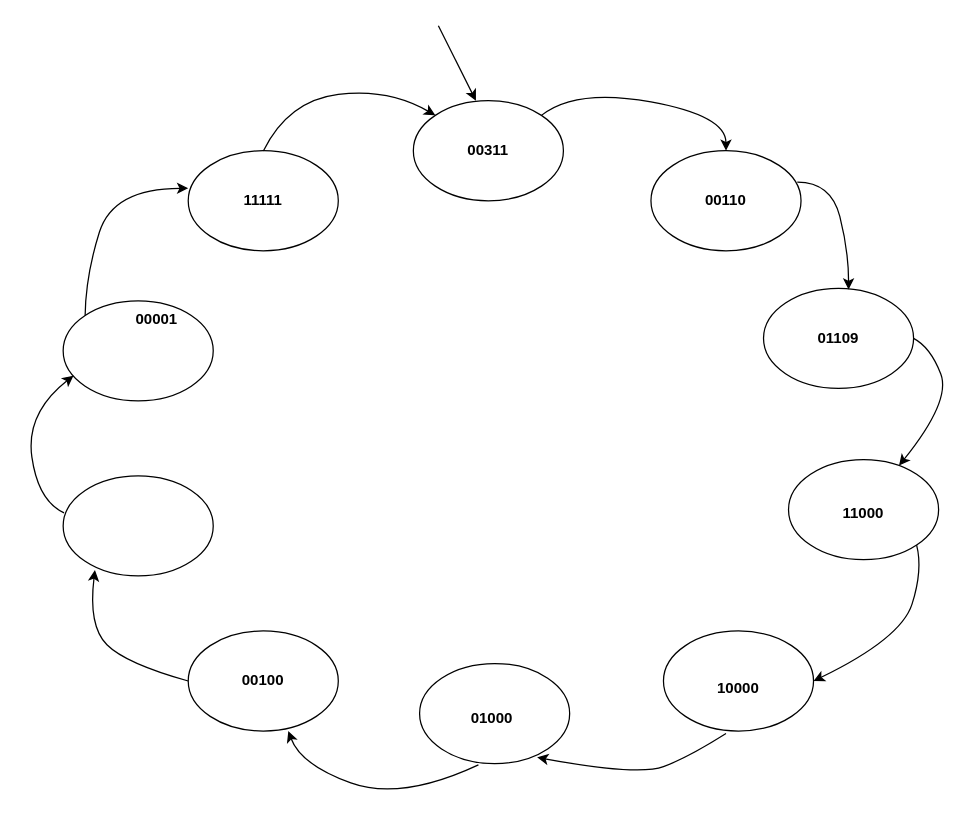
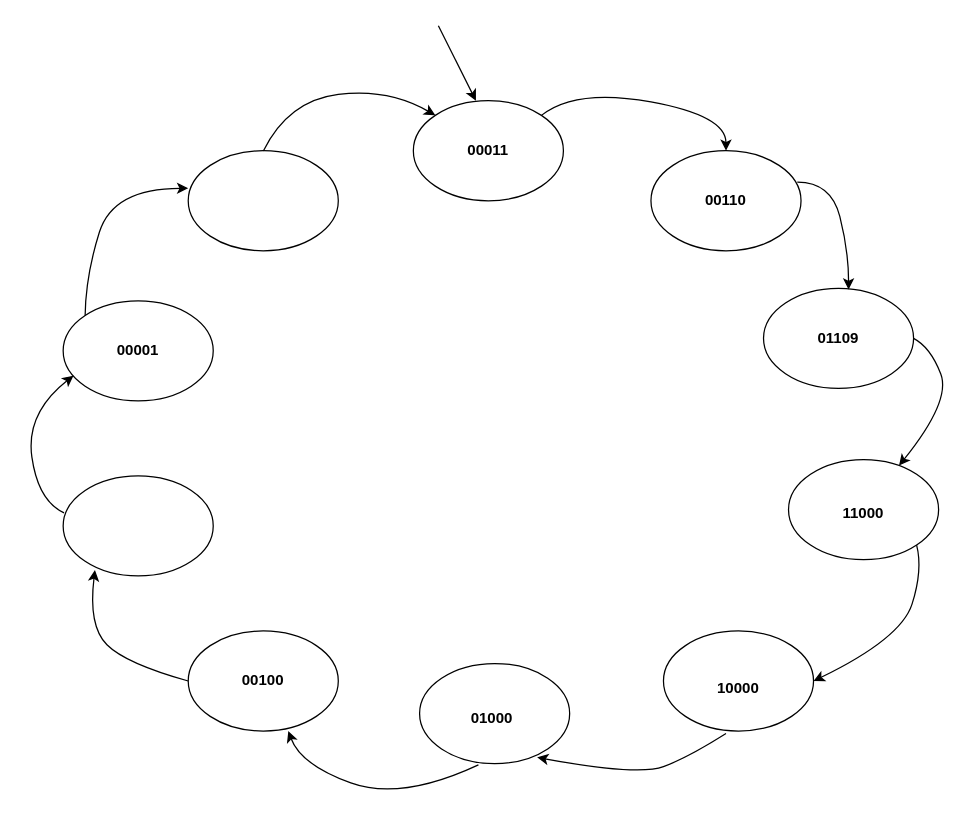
  <mxCell id="0" />
  <mxCell id="1" parent="0" />
  <mxCell id="2" value="" style="ellipse;whiteSpace=wrap;html=1;" vertex="1" parent="1"><mxGeometry x="330" y="80" width="120" height="80" as="geometry" /></mxCell>
  <mxCell id="3" value="" style="ellipse;whiteSpace=wrap;html=1;" vertex="1" parent="1"><mxGeometry x="520" y="120" width="120" height="80" as="geometry" /></mxCell>
  <mxCell id="4" value="" style="ellipse;whiteSpace=wrap;html=1;" vertex="1" parent="1"><mxGeometry x="610" y="230" width="120" height="80" as="geometry" /></mxCell>
  <mxCell id="5" value="" style="ellipse;whiteSpace=wrap;html=1;" vertex="1" parent="1"><mxGeometry x="630" y="367" width="120" height="80" as="geometry" /></mxCell>
  <mxCell id="6" value="" style="ellipse;whiteSpace=wrap;html=1;" vertex="1" parent="1"><mxGeometry x="530" y="504" width="120" height="80" as="geometry" /></mxCell>
  <mxCell id="7" value="" style="ellipse;whiteSpace=wrap;html=1;" vertex="1" parent="1"><mxGeometry x="335" y="530" width="120" height="80" as="geometry" /></mxCell>
  <mxCell id="8" value="" style="ellipse;whiteSpace=wrap;html=1;" vertex="1" parent="1"><mxGeometry x="50" y="380" width="120" height="80" as="geometry" /></mxCell>
  <mxCell id="9" value="" style="ellipse;whiteSpace=wrap;html=1;" vertex="1" parent="1"><mxGeometry x="50" y="240" width="120" height="80" as="geometry" /></mxCell>
  <mxCell id="10" value="" style="ellipse;whiteSpace=wrap;html=1;" vertex="1" parent="1"><mxGeometry x="150" y="120" width="120" height="80" as="geometry" /></mxCell>
  <mxCell id="11" value="" style="ellipse;whiteSpace=wrap;html=1;" vertex="1" parent="1"><mxGeometry x="150" y="504" width="120" height="80" as="geometry" /></mxCell>
- <mxCell id="12" value="&lt;b&gt;00311&lt;/b&gt;" style="text;html=1;strokeColor=none;fillColor=none;align=center;verticalAlign=middle;whiteSpace=wrap;rounded=0;" vertex="1" parent="1"><mxGeometry x="370" y="110" width="40" height="20" as="geometry" /></mxCell>
+ <mxCell id="12" value="&lt;b&gt;00011&lt;/b&gt;" style="text;html=1;strokeColor=none;fillColor=none;align=center;verticalAlign=middle;whiteSpace=wrap;rounded=0;" vertex="1" parent="1"><mxGeometry x="370" y="110" width="40" height="20" as="geometry" /></mxCell>
  <mxCell id="13" value="&lt;b&gt;00110&lt;/b&gt;" style="text;html=1;strokeColor=none;fillColor=none;align=center;verticalAlign=middle;whiteSpace=wrap;rounded=0;" vertex="1" parent="1"><mxGeometry x="560" y="150" width="40" height="20" as="geometry" /></mxCell>
  <mxCell id="14" value="&lt;b&gt;01109&lt;/b&gt;" style="text;html=1;strokeColor=none;fillColor=none;align=center;verticalAlign=middle;whiteSpace=wrap;rounded=0;" vertex="1" parent="1"><mxGeometry x="650" y="260" width="40" height="20" as="geometry" /></mxCell>
  <mxCell id="15" value="&lt;b&gt;11000&lt;/b&gt;" style="text;html=1;strokeColor=none;fillColor=none;align=center;verticalAlign=middle;whiteSpace=wrap;rounded=0;" vertex="1" parent="1"><mxGeometry x="670" y="400" width="40" height="20" as="geometry" /></mxCell>
  <mxCell id="16" value="&lt;b&gt;10000&lt;/b&gt;" style="text;html=1;strokeColor=none;fillColor=none;align=center;verticalAlign=middle;whiteSpace=wrap;rounded=0;" vertex="1" parent="1"><mxGeometry x="570" y="540" width="40" height="20" as="geometry" /></mxCell>
  <mxCell id="17" value="&lt;b&gt;01000&lt;/b&gt;" style="text;html=1;strokeColor=none;fillColor=none;align=center;verticalAlign=middle;whiteSpace=wrap;rounded=0;" vertex="1" parent="1"><mxGeometry x="373" y="564" width="40" height="20" as="geometry" /></mxCell>
  <mxCell id="18" value="&lt;b&gt;00100&lt;/b&gt;" style="text;html=1;strokeColor=none;fillColor=none;align=center;verticalAlign=middle;whiteSpace=wrap;rounded=0;" vertex="1" parent="1"><mxGeometry x="190" y="534" width="40" height="20" as="geometry" /></mxCell>
- <mxCell id="19" value="&lt;b&gt;00001&lt;/b&gt;" style="text;html=1;strokeColor=none;fillColor=none;align=center;verticalAlign=middle;whiteSpace=wrap;rounded=0;" vertex="1" parent="1"><mxGeometry x="105" y="245" width="40" height="20" as="geometry" /></mxCell>
- <mxCell id="20" value="&lt;b&gt;11111&lt;/b&gt;" style="text;html=1;strokeColor=none;fillColor=none;align=center;verticalAlign=middle;whiteSpace=wrap;rounded=0;" vertex="1" parent="1"><mxGeometry x="190" y="150" width="40" height="20" as="geometry" /></mxCell>
+ <mxCell id="19" value="&lt;b&gt;00001&lt;/b&gt;" style="text;html=1;strokeColor=none;fillColor=none;align=center;verticalAlign=middle;whiteSpace=wrap;rounded=0;" vertex="1" parent="1"><mxGeometry x="90" y="270" width="40" height="20" as="geometry" /></mxCell>
  <mxCell id="21" value="" style="curved=1;endArrow=classic;html=1;exitX=1;exitY=0;exitDx=0;exitDy=0;entryX=0.5;entryY=0;entryDx=0;entryDy=0;" edge="1" parent="1" source="2" target="3"><mxGeometry width="50" height="50" relative="1" as="geometry"><mxPoint x="470" y="100" as="sourcePoint" /><mxPoint x="520" y="50" as="targetPoint" /><Array as="points"><mxPoint x="460" y="70" /><mxPoint x="580" y="92" /></Array></mxGeometry></mxCell>
  <mxCell id="22" value="" style="curved=1;endArrow=classic;html=1;exitX=0.975;exitY=0.313;exitDx=0;exitDy=0;entryX=0.567;entryY=0.013;entryDx=0;entryDy=0;exitPerimeter=0;entryPerimeter=0;" edge="1" parent="1" source="3" target="4"><mxGeometry width="50" height="50" relative="1" as="geometry"><mxPoint x="636.426" y="166.716" as="sourcePoint" /><mxPoint x="784" y="195" as="targetPoint" /><Array as="points"><mxPoint x="664" y="145" /><mxPoint x="678" y="200" /></Array></mxGeometry></mxCell>
  <mxCell id="23" value="" style="curved=1;endArrow=classic;html=1;exitX=1;exitY=0.5;exitDx=0;exitDy=0;" edge="1" parent="1" source="4" target="5"><mxGeometry width="50" height="50" relative="1" as="geometry"><mxPoint x="716.5" y="277.04" as="sourcePoint" /><mxPoint x="757.54" y="363.04" as="targetPoint" /><Array as="points"><mxPoint x="743.5" y="277" /><mxPoint x="760" y="320" /></Array></mxGeometry></mxCell>
  <mxCell id="24" value="" style="curved=1;endArrow=classic;html=1;exitX=1;exitY=1;exitDx=0;exitDy=0;entryX=1;entryY=0.5;entryDx=0;entryDy=0;" edge="1" parent="1" source="5" target="6"><mxGeometry width="50" height="50" relative="1" as="geometry"><mxPoint x="724" y="448" as="sourcePoint" /><mxPoint x="721.873" y="553.976" as="targetPoint" /><Array as="points"><mxPoint x="737.5" y="455" /><mxPoint x="720" y="510" /></Array></mxGeometry></mxCell>
  <mxCell id="25" value="" style="curved=1;endArrow=classic;html=1;entryX=0.783;entryY=0.938;entryDx=0;entryDy=0;entryPerimeter=0;" edge="1" parent="1" target="7"><mxGeometry width="50" height="50" relative="1" as="geometry"><mxPoint x="580" y="586" as="sourcePoint" /><mxPoint x="476.5" y="694.5" as="targetPoint" /><Array as="points"><mxPoint x="550" y="605" /><mxPoint x="510" y="620" /></Array></mxGeometry></mxCell>
  <mxCell id="26" value="" style="curved=1;endArrow=classic;html=1;entryX=0.667;entryY=1;entryDx=0;entryDy=0;exitX=0.392;exitY=1.013;exitDx=0;exitDy=0;exitPerimeter=0;entryPerimeter=0;" edge="1" parent="1" source="7" target="11"><mxGeometry width="50" height="50" relative="1" as="geometry"><mxPoint x="355.5" y="630" as="sourcePoint" /><mxPoint x="184.46" y="649.04" as="targetPoint" /><Array as="points"><mxPoint x="320" y="640" /><mxPoint x="240" y="611" /></Array></mxGeometry></mxCell>
  <mxCell id="27" value="" style="curved=1;endArrow=classic;html=1;entryX=0.212;entryY=0.941;entryDx=0;entryDy=0;exitX=0;exitY=0.5;exitDx=0;exitDy=0;entryPerimeter=0;" edge="1" parent="1" source="11" target="8"><mxGeometry width="50" height="50" relative="1" as="geometry"><mxPoint x="162.04" y="604.04" as="sourcePoint" /><mxPoint x="-10" y="577" as="targetPoint" /><Array as="points"><mxPoint x="100" y="530" /><mxPoint x="70" y="500" /></Array></mxGeometry></mxCell>
  <mxCell id="28" value="" style="curved=1;endArrow=classic;html=1;entryX=0.069;entryY=0.748;entryDx=0;entryDy=0;exitX=0.006;exitY=0.37;exitDx=0;exitDy=0;entryPerimeter=0;exitPerimeter=0;" edge="1" parent="1" source="8" target="9"><mxGeometry width="50" height="50" relative="1" as="geometry"><mxPoint x="80" y="395" as="sourcePoint" /><mxPoint x="-17" y="290.04" as="targetPoint" /><Array as="points"><mxPoint x="30" y="400" /><mxPoint x="20" y="330" /></Array></mxGeometry></mxCell>
  <mxCell id="29" value="" style="curved=1;endArrow=classic;html=1;entryX=0;entryY=0.375;entryDx=0;entryDy=0;exitX=0;exitY=0;exitDx=0;exitDy=0;entryPerimeter=0;" edge="1" parent="1" source="9" target="10"><mxGeometry width="50" height="50" relative="1" as="geometry"><mxPoint x="60.72" y="260.1" as="sourcePoint" /><mxPoint x="56.76" y="129.78" as="targetPoint" /><Array as="points"><mxPoint x="68" y="220" /><mxPoint x="90" y="150" /></Array></mxGeometry></mxCell>
  <mxCell id="30" value="" style="curved=1;endArrow=classic;html=1;entryX=0;entryY=0;entryDx=0;entryDy=0;exitX=0;exitY=0;exitDx=0;exitDy=0;" edge="1" parent="1" target="2"><mxGeometry width="50" height="50" relative="1" as="geometry"><mxPoint x="210.074" y="120.216" as="sourcePoint" /><mxPoint x="292.5" y="18.5" as="targetPoint" /><Array as="points"><mxPoint x="230" y="80" /><mxPoint x="310" y="70" /></Array></mxGeometry></mxCell>
  <mxCell id="31" value="" style="endArrow=classic;html=1;entryX=0.417;entryY=0;entryDx=0;entryDy=0;entryPerimeter=0;" edge="1" parent="1" target="2"><mxGeometry width="50" height="50" relative="1" as="geometry"><mxPoint x="350" y="20" as="sourcePoint" /><mxPoint x="360" y="20" as="targetPoint" /></mxGeometry></mxCell>
